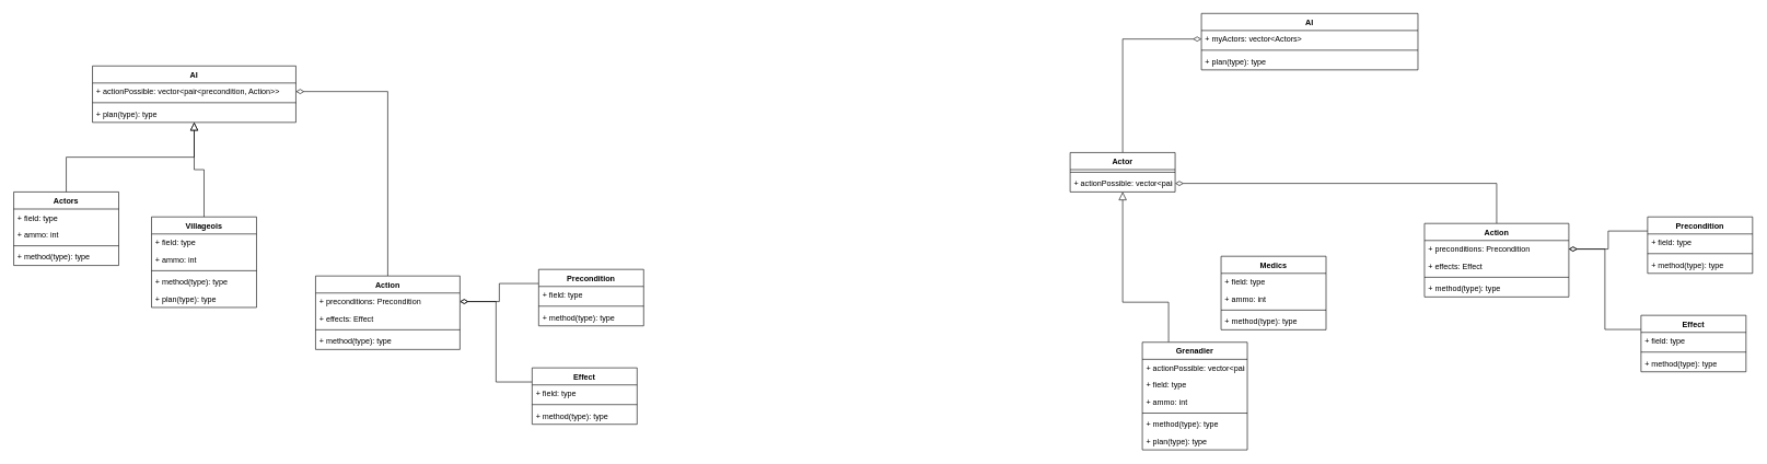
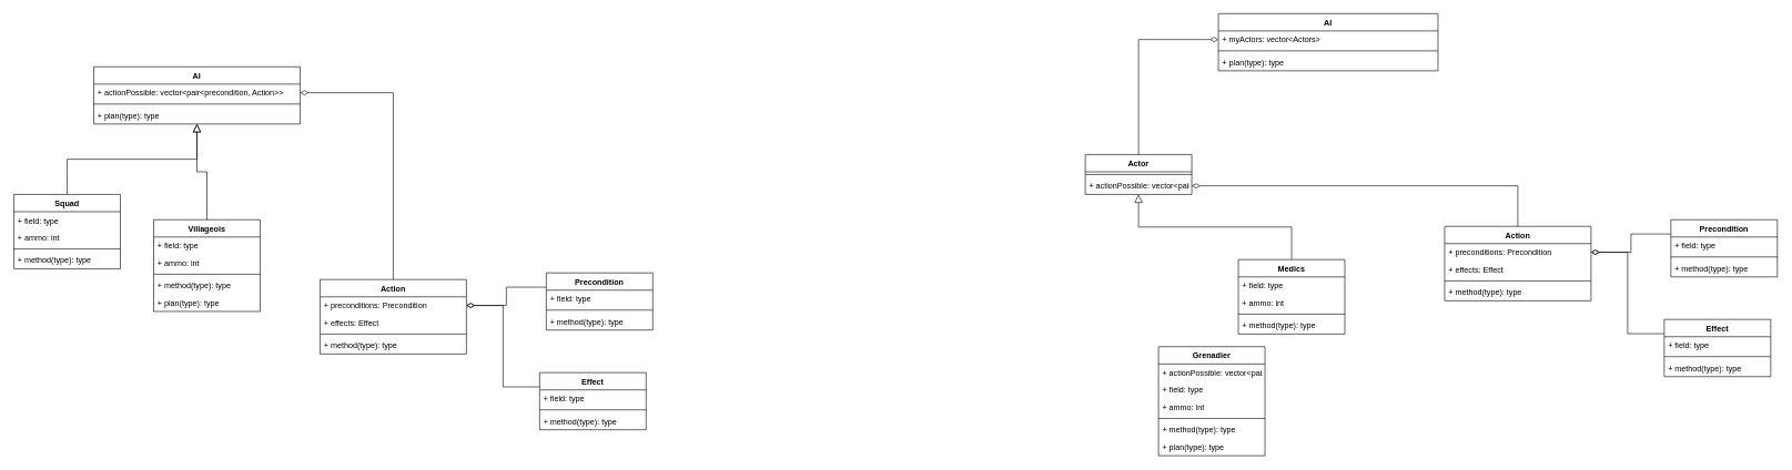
  <mxCell id="0" />
  <mxCell id="1" parent="0" />
  <mxCell id="2" style="edgeStyle=orthogonalEdgeStyle;rounded=0;orthogonalLoop=1;jettySize=auto;html=1;exitX=0.5;exitY=0;exitDx=0;exitDy=0;entryX=1;entryY=0.5;entryDx=0;entryDy=0;endArrow=diamondThin;endFill=0;endSize=10;" parent="1" source="3" target="72" edge="1"><mxGeometry relative="1" as="geometry" /></mxCell>
  <mxCell id="3" value="Action" style="swimlane;fontStyle=1;align=center;verticalAlign=top;childLayout=stackLayout;horizontal=1;startSize=26;horizontalStack=0;resizeParent=1;resizeParentMax=0;resizeLast=0;collapsible=1;marginBottom=0;" parent="1" vertex="1"><mxGeometry x="2170" y="340" width="220" height="112" as="geometry" /></mxCell>
  <mxCell id="4" value="+ preconditions: Precondition" style="text;strokeColor=none;fillColor=none;align=left;verticalAlign=top;spacingLeft=4;spacingRight=4;overflow=hidden;rotatable=0;points=[[0,0.5],[1,0.5]];portConstraint=eastwest;" parent="3" vertex="1"><mxGeometry y="26" width="220" height="26" as="geometry" /></mxCell>
  <mxCell id="5" value="+ effects: Effect" style="text;strokeColor=none;fillColor=none;align=left;verticalAlign=top;spacingLeft=4;spacingRight=4;overflow=hidden;rotatable=0;points=[[0,0.5],[1,0.5]];portConstraint=eastwest;" parent="3" vertex="1"><mxGeometry y="52" width="220" height="26" as="geometry" /></mxCell>
  <mxCell id="6" value="" style="line;strokeWidth=1;fillColor=none;align=left;verticalAlign=middle;spacingTop=-1;spacingLeft=3;spacingRight=3;rotatable=0;labelPosition=right;points=[];portConstraint=eastwest;" parent="3" vertex="1"><mxGeometry y="78" width="220" height="8" as="geometry" /></mxCell>
  <mxCell id="7" value="+ method(type): type" style="text;strokeColor=none;fillColor=none;align=left;verticalAlign=top;spacingLeft=4;spacingRight=4;overflow=hidden;rotatable=0;points=[[0,0.5],[1,0.5]];portConstraint=eastwest;" parent="3" vertex="1"><mxGeometry y="86" width="220" height="26" as="geometry" /></mxCell>
  <mxCell id="8" style="edgeStyle=orthogonalEdgeStyle;rounded=0;orthogonalLoop=1;jettySize=auto;html=1;exitX=0;exitY=0.25;exitDx=0;exitDy=0;entryX=1;entryY=0.5;entryDx=0;entryDy=0;endArrow=diamondThin;endFill=0;endSize=10;" parent="1" source="9" target="4" edge="1"><mxGeometry relative="1" as="geometry" /></mxCell>
  <mxCell id="9" value="Precondition" style="swimlane;fontStyle=1;align=center;verticalAlign=top;childLayout=stackLayout;horizontal=1;startSize=26;horizontalStack=0;resizeParent=1;resizeParentMax=0;resizeLast=0;collapsible=1;marginBottom=0;" parent="1" vertex="1"><mxGeometry x="2510" y="330" width="160" height="86" as="geometry" /></mxCell>
  <mxCell id="10" value="+ field: type" style="text;strokeColor=none;fillColor=none;align=left;verticalAlign=top;spacingLeft=4;spacingRight=4;overflow=hidden;rotatable=0;points=[[0,0.5],[1,0.5]];portConstraint=eastwest;" parent="9" vertex="1"><mxGeometry y="26" width="160" height="26" as="geometry" /></mxCell>
  <mxCell id="11" value="" style="line;strokeWidth=1;fillColor=none;align=left;verticalAlign=middle;spacingTop=-1;spacingLeft=3;spacingRight=3;rotatable=0;labelPosition=right;points=[];portConstraint=eastwest;" parent="9" vertex="1"><mxGeometry y="52" width="160" height="8" as="geometry" /></mxCell>
  <mxCell id="12" value="+ method(type): type" style="text;strokeColor=none;fillColor=none;align=left;verticalAlign=top;spacingLeft=4;spacingRight=4;overflow=hidden;rotatable=0;points=[[0,0.5],[1,0.5]];portConstraint=eastwest;" parent="9" vertex="1"><mxGeometry y="60" width="160" height="26" as="geometry" /></mxCell>
  <mxCell id="13" style="edgeStyle=orthogonalEdgeStyle;rounded=0;orthogonalLoop=1;jettySize=auto;html=1;exitX=0;exitY=0.25;exitDx=0;exitDy=0;entryX=1;entryY=0.5;entryDx=0;entryDy=0;endArrow=diamondThin;endFill=0;endSize=10;" parent="1" source="14" target="4" edge="1"><mxGeometry relative="1" as="geometry" /></mxCell>
  <mxCell id="14" value="Effect" style="swimlane;fontStyle=1;align=center;verticalAlign=top;childLayout=stackLayout;horizontal=1;startSize=26;horizontalStack=0;resizeParent=1;resizeParentMax=0;resizeLast=0;collapsible=1;marginBottom=0;" parent="1" vertex="1"><mxGeometry x="2500" y="480" width="160" height="86" as="geometry" /></mxCell>
  <mxCell id="15" value="+ field: type" style="text;strokeColor=none;fillColor=none;align=left;verticalAlign=top;spacingLeft=4;spacingRight=4;overflow=hidden;rotatable=0;points=[[0,0.5],[1,0.5]];portConstraint=eastwest;" parent="14" vertex="1"><mxGeometry y="26" width="160" height="26" as="geometry" /></mxCell>
  <mxCell id="16" value="" style="line;strokeWidth=1;fillColor=none;align=left;verticalAlign=middle;spacingTop=-1;spacingLeft=3;spacingRight=3;rotatable=0;labelPosition=right;points=[];portConstraint=eastwest;" parent="14" vertex="1"><mxGeometry y="52" width="160" height="8" as="geometry" /></mxCell>
  <mxCell id="17" value="+ method(type): type" style="text;strokeColor=none;fillColor=none;align=left;verticalAlign=top;spacingLeft=4;spacingRight=4;overflow=hidden;rotatable=0;points=[[0,0.5],[1,0.5]];portConstraint=eastwest;" parent="14" vertex="1"><mxGeometry y="60" width="160" height="26" as="geometry" /></mxCell>
  <mxCell id="18" value="AI" style="swimlane;fontStyle=1;align=center;verticalAlign=top;childLayout=stackLayout;horizontal=1;startSize=26;horizontalStack=0;resizeParent=1;resizeParentMax=0;resizeLast=0;collapsible=1;marginBottom=0;" parent="1" vertex="1"><mxGeometry x="1830" y="20" width="330" height="86" as="geometry" /></mxCell>
  <mxCell id="19" value="+ myActors: vector&lt;Actors&gt;" style="text;strokeColor=none;fillColor=none;align=left;verticalAlign=top;spacingLeft=4;spacingRight=4;overflow=hidden;rotatable=0;points=[[0,0.5],[1,0.5]];portConstraint=eastwest;" parent="18" vertex="1"><mxGeometry y="26" width="330" height="26" as="geometry" /></mxCell>
  <mxCell id="20" value="" style="line;strokeWidth=1;fillColor=none;align=left;verticalAlign=middle;spacingTop=-1;spacingLeft=3;spacingRight=3;rotatable=0;labelPosition=right;points=[];portConstraint=eastwest;" parent="18" vertex="1"><mxGeometry y="52" width="330" height="8" as="geometry" /></mxCell>
  <mxCell id="21" value="+ plan(type): type" style="text;strokeColor=none;fillColor=none;align=left;verticalAlign=top;spacingLeft=4;spacingRight=4;overflow=hidden;rotatable=0;points=[[0,0.5],[1,0.5]];portConstraint=eastwest;" parent="18" vertex="1"><mxGeometry y="60" width="330" height="26" as="geometry" /></mxCell>
- <mxCell id="22" style="edgeStyle=orthogonalEdgeStyle;rounded=0;orthogonalLoop=1;jettySize=auto;html=1;exitX=0.25;exitY=0;exitDx=0;exitDy=0;endArrow=block;endFill=0;endSize=10;" parent="1" source="23" target="70" edge="1"><mxGeometry relative="1" as="geometry"><Array as="points"><mxPoint x="1780" y="460" /><mxPoint x="1710" y="460" /></Array></mxGeometry></mxCell>
  <mxCell id="23" value="Grenadier" style="swimlane;fontStyle=1;align=center;verticalAlign=top;childLayout=stackLayout;horizontal=1;startSize=26;horizontalStack=0;resizeParent=1;resizeParentMax=0;resizeLast=0;collapsible=1;marginBottom=0;" parent="1" vertex="1"><mxGeometry x="1740" y="521" width="160" height="164" as="geometry" /></mxCell>
  <mxCell id="24" value="+ actionPossible: vector&lt;pair&lt;precondition, Action&gt;&gt;" style="text;strokeColor=none;fillColor=none;align=left;verticalAlign=top;spacingLeft=4;spacingRight=4;overflow=hidden;rotatable=0;points=[[0,0.5],[1,0.5]];portConstraint=eastwest;" parent="23" vertex="1"><mxGeometry y="26" width="160" height="26" as="geometry" /></mxCell>
  <mxCell id="25" value="+ field: type" style="text;strokeColor=none;fillColor=none;align=left;verticalAlign=top;spacingLeft=4;spacingRight=4;overflow=hidden;rotatable=0;points=[[0,0.5],[1,0.5]];portConstraint=eastwest;" parent="23" vertex="1"><mxGeometry y="52" width="160" height="26" as="geometry" /></mxCell>
  <mxCell id="26" value="+ ammo: int" style="text;strokeColor=none;fillColor=none;align=left;verticalAlign=top;spacingLeft=4;spacingRight=4;overflow=hidden;rotatable=0;points=[[0,0.5],[1,0.5]];portConstraint=eastwest;" parent="23" vertex="1"><mxGeometry y="78" width="160" height="26" as="geometry" /></mxCell>
  <mxCell id="27" value="" style="line;strokeWidth=1;fillColor=none;align=left;verticalAlign=middle;spacingTop=-1;spacingLeft=3;spacingRight=3;rotatable=0;labelPosition=right;points=[];portConstraint=eastwest;" parent="23" vertex="1"><mxGeometry y="104" width="160" height="8" as="geometry" /></mxCell>
  <mxCell id="28" value="+ method(type): type" style="text;strokeColor=none;fillColor=none;align=left;verticalAlign=top;spacingLeft=4;spacingRight=4;overflow=hidden;rotatable=0;points=[[0,0.5],[1,0.5]];portConstraint=eastwest;" parent="23" vertex="1"><mxGeometry y="112" width="160" height="26" as="geometry" /></mxCell>
  <mxCell id="29" value="+ plan(type): type" style="text;strokeColor=none;fillColor=none;align=left;verticalAlign=top;spacingLeft=4;spacingRight=4;overflow=hidden;rotatable=0;points=[[0,0.5],[1,0.5]];portConstraint=eastwest;" parent="23" vertex="1"><mxGeometry y="138" width="160" height="26" as="geometry" /></mxCell>
+ <mxCell id="30" style="edgeStyle=orthogonalEdgeStyle;rounded=0;orthogonalLoop=1;jettySize=auto;html=1;exitX=0.5;exitY=0;exitDx=0;exitDy=0;endArrow=block;endFill=0;endSize=10;" parent="1" source="31" target="70" edge="1"><mxGeometry relative="1" as="geometry" /></mxCell>
  <mxCell id="31" value="Medics" style="swimlane;fontStyle=1;align=center;verticalAlign=top;childLayout=stackLayout;horizontal=1;startSize=26;horizontalStack=0;resizeParent=1;resizeParentMax=0;resizeLast=0;collapsible=1;marginBottom=0;" parent="1" vertex="1"><mxGeometry x="1860" y="390" width="160" height="112" as="geometry" /></mxCell>
  <mxCell id="32" value="+ field: type" style="text;strokeColor=none;fillColor=none;align=left;verticalAlign=top;spacingLeft=4;spacingRight=4;overflow=hidden;rotatable=0;points=[[0,0.5],[1,0.5]];portConstraint=eastwest;" parent="31" vertex="1"><mxGeometry y="26" width="160" height="26" as="geometry" /></mxCell>
  <mxCell id="33" value="+ ammo: int" style="text;strokeColor=none;fillColor=none;align=left;verticalAlign=top;spacingLeft=4;spacingRight=4;overflow=hidden;rotatable=0;points=[[0,0.5],[1,0.5]];portConstraint=eastwest;" parent="31" vertex="1"><mxGeometry y="52" width="160" height="26" as="geometry" /></mxCell>
  <mxCell id="34" value="" style="line;strokeWidth=1;fillColor=none;align=left;verticalAlign=middle;spacingTop=-1;spacingLeft=3;spacingRight=3;rotatable=0;labelPosition=right;points=[];portConstraint=eastwest;" parent="31" vertex="1"><mxGeometry y="78" width="160" height="8" as="geometry" /></mxCell>
  <mxCell id="35" value="+ method(type): type" style="text;strokeColor=none;fillColor=none;align=left;verticalAlign=top;spacingLeft=4;spacingRight=4;overflow=hidden;rotatable=0;points=[[0,0.5],[1,0.5]];portConstraint=eastwest;" parent="31" vertex="1"><mxGeometry y="86" width="160" height="26" as="geometry" /></mxCell>
  <mxCell id="36" style="edgeStyle=orthogonalEdgeStyle;rounded=0;orthogonalLoop=1;jettySize=auto;html=1;exitX=0.5;exitY=0;exitDx=0;exitDy=0;entryX=1;entryY=0.5;entryDx=0;entryDy=0;endArrow=diamondThin;endFill=0;endSize=10;" parent="1" source="37" target="53" edge="1"><mxGeometry relative="1" as="geometry" /></mxCell>
  <mxCell id="37" value="Action" style="swimlane;fontStyle=1;align=center;verticalAlign=top;childLayout=stackLayout;horizontal=1;startSize=26;horizontalStack=0;resizeParent=1;resizeParentMax=0;resizeLast=0;collapsible=1;marginBottom=0;" parent="1" vertex="1"><mxGeometry x="480" y="420" width="220" height="112" as="geometry" /></mxCell>
  <mxCell id="38" value="+ preconditions: Precondition" style="text;strokeColor=none;fillColor=none;align=left;verticalAlign=top;spacingLeft=4;spacingRight=4;overflow=hidden;rotatable=0;points=[[0,0.5],[1,0.5]];portConstraint=eastwest;" parent="37" vertex="1"><mxGeometry y="26" width="220" height="26" as="geometry" /></mxCell>
  <mxCell id="39" value="+ effects: Effect" style="text;strokeColor=none;fillColor=none;align=left;verticalAlign=top;spacingLeft=4;spacingRight=4;overflow=hidden;rotatable=0;points=[[0,0.5],[1,0.5]];portConstraint=eastwest;" parent="37" vertex="1"><mxGeometry y="52" width="220" height="26" as="geometry" /></mxCell>
  <mxCell id="40" value="" style="line;strokeWidth=1;fillColor=none;align=left;verticalAlign=middle;spacingTop=-1;spacingLeft=3;spacingRight=3;rotatable=0;labelPosition=right;points=[];portConstraint=eastwest;" parent="37" vertex="1"><mxGeometry y="78" width="220" height="8" as="geometry" /></mxCell>
  <mxCell id="41" value="+ method(type): type" style="text;strokeColor=none;fillColor=none;align=left;verticalAlign=top;spacingLeft=4;spacingRight=4;overflow=hidden;rotatable=0;points=[[0,0.5],[1,0.5]];portConstraint=eastwest;" parent="37" vertex="1"><mxGeometry y="86" width="220" height="26" as="geometry" /></mxCell>
  <mxCell id="42" style="edgeStyle=orthogonalEdgeStyle;rounded=0;orthogonalLoop=1;jettySize=auto;html=1;exitX=0;exitY=0.25;exitDx=0;exitDy=0;entryX=1;entryY=0.5;entryDx=0;entryDy=0;endArrow=diamondThin;endFill=0;endSize=10;" parent="1" source="43" target="38" edge="1"><mxGeometry relative="1" as="geometry" /></mxCell>
  <mxCell id="43" value="Precondition" style="swimlane;fontStyle=1;align=center;verticalAlign=top;childLayout=stackLayout;horizontal=1;startSize=26;horizontalStack=0;resizeParent=1;resizeParentMax=0;resizeLast=0;collapsible=1;marginBottom=0;" parent="1" vertex="1"><mxGeometry x="820" y="410" width="160" height="86" as="geometry" /></mxCell>
  <mxCell id="44" value="+ field: type" style="text;strokeColor=none;fillColor=none;align=left;verticalAlign=top;spacingLeft=4;spacingRight=4;overflow=hidden;rotatable=0;points=[[0,0.5],[1,0.5]];portConstraint=eastwest;" parent="43" vertex="1"><mxGeometry y="26" width="160" height="26" as="geometry" /></mxCell>
  <mxCell id="45" value="" style="line;strokeWidth=1;fillColor=none;align=left;verticalAlign=middle;spacingTop=-1;spacingLeft=3;spacingRight=3;rotatable=0;labelPosition=right;points=[];portConstraint=eastwest;" parent="43" vertex="1"><mxGeometry y="52" width="160" height="8" as="geometry" /></mxCell>
  <mxCell id="46" value="+ method(type): type" style="text;strokeColor=none;fillColor=none;align=left;verticalAlign=top;spacingLeft=4;spacingRight=4;overflow=hidden;rotatable=0;points=[[0,0.5],[1,0.5]];portConstraint=eastwest;" parent="43" vertex="1"><mxGeometry y="60" width="160" height="26" as="geometry" /></mxCell>
  <mxCell id="47" style="edgeStyle=orthogonalEdgeStyle;rounded=0;orthogonalLoop=1;jettySize=auto;html=1;exitX=0;exitY=0.25;exitDx=0;exitDy=0;entryX=1;entryY=0.5;entryDx=0;entryDy=0;endArrow=diamondThin;endFill=0;endSize=10;" parent="1" source="48" target="38" edge="1"><mxGeometry relative="1" as="geometry" /></mxCell>
  <mxCell id="48" value="Effect" style="swimlane;fontStyle=1;align=center;verticalAlign=top;childLayout=stackLayout;horizontal=1;startSize=26;horizontalStack=0;resizeParent=1;resizeParentMax=0;resizeLast=0;collapsible=1;marginBottom=0;" parent="1" vertex="1"><mxGeometry x="810" y="560" width="160" height="86" as="geometry" /></mxCell>
  <mxCell id="49" value="+ field: type" style="text;strokeColor=none;fillColor=none;align=left;verticalAlign=top;spacingLeft=4;spacingRight=4;overflow=hidden;rotatable=0;points=[[0,0.5],[1,0.5]];portConstraint=eastwest;" parent="48" vertex="1"><mxGeometry y="26" width="160" height="26" as="geometry" /></mxCell>
  <mxCell id="50" value="" style="line;strokeWidth=1;fillColor=none;align=left;verticalAlign=middle;spacingTop=-1;spacingLeft=3;spacingRight=3;rotatable=0;labelPosition=right;points=[];portConstraint=eastwest;" parent="48" vertex="1"><mxGeometry y="52" width="160" height="8" as="geometry" /></mxCell>
  <mxCell id="51" value="+ method(type): type" style="text;strokeColor=none;fillColor=none;align=left;verticalAlign=top;spacingLeft=4;spacingRight=4;overflow=hidden;rotatable=0;points=[[0,0.5],[1,0.5]];portConstraint=eastwest;" parent="48" vertex="1"><mxGeometry y="60" width="160" height="26" as="geometry" /></mxCell>
  <mxCell id="52" value="AI" style="swimlane;fontStyle=1;align=center;verticalAlign=top;childLayout=stackLayout;horizontal=1;startSize=26;horizontalStack=0;resizeParent=1;resizeParentMax=0;resizeLast=0;collapsible=1;marginBottom=0;" parent="1" vertex="1"><mxGeometry x="140" y="100" width="310" height="86" as="geometry" /></mxCell>
  <mxCell id="53" value="+ actionPossible: vector&lt;pair&lt;precondition, Action&gt;&gt;" style="text;strokeColor=none;fillColor=none;align=left;verticalAlign=top;spacingLeft=4;spacingRight=4;overflow=hidden;rotatable=0;points=[[0,0.5],[1,0.5]];portConstraint=eastwest;" parent="52" vertex="1"><mxGeometry y="26" width="310" height="26" as="geometry" /></mxCell>
  <mxCell id="54" value="" style="line;strokeWidth=1;fillColor=none;align=left;verticalAlign=middle;spacingTop=-1;spacingLeft=3;spacingRight=3;rotatable=0;labelPosition=right;points=[];portConstraint=eastwest;" parent="52" vertex="1"><mxGeometry y="52" width="310" height="8" as="geometry" /></mxCell>
  <mxCell id="55" value="+ plan(type): type" style="text;strokeColor=none;fillColor=none;align=left;verticalAlign=top;spacingLeft=4;spacingRight=4;overflow=hidden;rotatable=0;points=[[0,0.5],[1,0.5]];portConstraint=eastwest;" parent="52" vertex="1"><mxGeometry y="60" width="310" height="26" as="geometry" /></mxCell>
  <mxCell id="56" style="edgeStyle=orthogonalEdgeStyle;rounded=0;orthogonalLoop=1;jettySize=auto;html=1;exitX=0.5;exitY=0;exitDx=0;exitDy=0;endArrow=block;endFill=0;endSize=10;" parent="1" source="57" target="52" edge="1"><mxGeometry relative="1" as="geometry" /></mxCell>
  <mxCell id="57" value="Villageois" style="swimlane;fontStyle=1;align=center;verticalAlign=top;childLayout=stackLayout;horizontal=1;startSize=26;horizontalStack=0;resizeParent=1;resizeParentMax=0;resizeLast=0;collapsible=1;marginBottom=0;" parent="1" vertex="1"><mxGeometry x="230" y="330" width="160" height="138" as="geometry" /></mxCell>
  <mxCell id="58" value="+ field: type" style="text;strokeColor=none;fillColor=none;align=left;verticalAlign=top;spacingLeft=4;spacingRight=4;overflow=hidden;rotatable=0;points=[[0,0.5],[1,0.5]];portConstraint=eastwest;" parent="57" vertex="1"><mxGeometry y="26" width="160" height="26" as="geometry" /></mxCell>
  <mxCell id="59" value="+ ammo: int" style="text;strokeColor=none;fillColor=none;align=left;verticalAlign=top;spacingLeft=4;spacingRight=4;overflow=hidden;rotatable=0;points=[[0,0.5],[1,0.5]];portConstraint=eastwest;" parent="57" vertex="1"><mxGeometry y="52" width="160" height="26" as="geometry" /></mxCell>
  <mxCell id="60" value="" style="line;strokeWidth=1;fillColor=none;align=left;verticalAlign=middle;spacingTop=-1;spacingLeft=3;spacingRight=3;rotatable=0;labelPosition=right;points=[];portConstraint=eastwest;" parent="57" vertex="1"><mxGeometry y="78" width="160" height="8" as="geometry" /></mxCell>
  <mxCell id="61" value="+ method(type): type" style="text;strokeColor=none;fillColor=none;align=left;verticalAlign=top;spacingLeft=4;spacingRight=4;overflow=hidden;rotatable=0;points=[[0,0.5],[1,0.5]];portConstraint=eastwest;" parent="57" vertex="1"><mxGeometry y="86" width="160" height="26" as="geometry" /></mxCell>
  <mxCell id="62" value="+ plan(type): type" style="text;strokeColor=none;fillColor=none;align=left;verticalAlign=top;spacingLeft=4;spacingRight=4;overflow=hidden;rotatable=0;points=[[0,0.5],[1,0.5]];portConstraint=eastwest;" parent="57" vertex="1"><mxGeometry y="112" width="160" height="26" as="geometry" /></mxCell>
  <mxCell id="63" style="edgeStyle=orthogonalEdgeStyle;rounded=0;orthogonalLoop=1;jettySize=auto;html=1;exitX=0.5;exitY=0;exitDx=0;exitDy=0;endArrow=block;endFill=0;endSize=10;" parent="1" source="64" target="52" edge="1"><mxGeometry relative="1" as="geometry" /></mxCell>
- <mxCell id="64" value="Actors" style="swimlane;fontStyle=1;align=center;verticalAlign=top;childLayout=stackLayout;horizontal=1;startSize=26;horizontalStack=0;resizeParent=1;resizeParentMax=0;resizeLast=0;collapsible=1;marginBottom=0;" parent="1" vertex="1"><mxGeometry x="20" y="292" width="160" height="112" as="geometry" /></mxCell>
+ <mxCell id="64" value="Squad" style="swimlane;fontStyle=1;align=center;verticalAlign=top;childLayout=stackLayout;horizontal=1;startSize=26;horizontalStack=0;resizeParent=1;resizeParentMax=0;resizeLast=0;collapsible=1;marginBottom=0;" parent="1" vertex="1"><mxGeometry x="20" y="292" width="160" height="112" as="geometry" /></mxCell>
  <mxCell id="65" value="+ field: type" style="text;strokeColor=none;fillColor=none;align=left;verticalAlign=top;spacingLeft=4;spacingRight=4;overflow=hidden;rotatable=0;points=[[0,0.5],[1,0.5]];portConstraint=eastwest;" parent="64" vertex="1"><mxGeometry y="26" width="160" height="26" as="geometry" /></mxCell>
  <mxCell id="66" value="+ ammo: int" style="text;strokeColor=none;fillColor=none;align=left;verticalAlign=top;spacingLeft=4;spacingRight=4;overflow=hidden;rotatable=0;points=[[0,0.5],[1,0.5]];portConstraint=eastwest;" parent="64" vertex="1"><mxGeometry y="52" width="160" height="26" as="geometry" /></mxCell>
  <mxCell id="67" value="" style="line;strokeWidth=1;fillColor=none;align=left;verticalAlign=middle;spacingTop=-1;spacingLeft=3;spacingRight=3;rotatable=0;labelPosition=right;points=[];portConstraint=eastwest;" parent="64" vertex="1"><mxGeometry y="78" width="160" height="8" as="geometry" /></mxCell>
  <mxCell id="68" value="+ method(type): type" style="text;strokeColor=none;fillColor=none;align=left;verticalAlign=top;spacingLeft=4;spacingRight=4;overflow=hidden;rotatable=0;points=[[0,0.5],[1,0.5]];portConstraint=eastwest;" parent="64" vertex="1"><mxGeometry y="86" width="160" height="26" as="geometry" /></mxCell>
  <mxCell id="69" style="edgeStyle=orthogonalEdgeStyle;rounded=0;orthogonalLoop=1;jettySize=auto;html=1;exitX=0.5;exitY=0;exitDx=0;exitDy=0;endArrow=diamondThin;endFill=0;endSize=10;" parent="1" source="70" target="19" edge="1"><mxGeometry relative="1" as="geometry" /></mxCell>
  <mxCell id="70" value="Actor" style="swimlane;fontStyle=1;align=center;verticalAlign=top;childLayout=stackLayout;horizontal=1;startSize=26;horizontalStack=0;resizeParent=1;resizeParentMax=0;resizeLast=0;collapsible=1;marginBottom=0;" parent="1" vertex="1"><mxGeometry x="1630" y="232" width="160" height="60" as="geometry" /></mxCell>
  <mxCell id="71" value="" style="line;strokeWidth=1;fillColor=none;align=left;verticalAlign=middle;spacingTop=-1;spacingLeft=3;spacingRight=3;rotatable=0;labelPosition=right;points=[];portConstraint=eastwest;" parent="70" vertex="1"><mxGeometry y="26" width="160" height="8" as="geometry" /></mxCell>
  <mxCell id="72" value="+ actionPossible: vector&lt;pair&lt;precondition, Action&gt;&gt;" style="text;strokeColor=none;fillColor=none;align=left;verticalAlign=top;spacingLeft=4;spacingRight=4;overflow=hidden;rotatable=0;points=[[0,0.5],[1,0.5]];portConstraint=eastwest;" parent="70" vertex="1"><mxGeometry y="34" width="160" height="26" as="geometry" /></mxCell>
